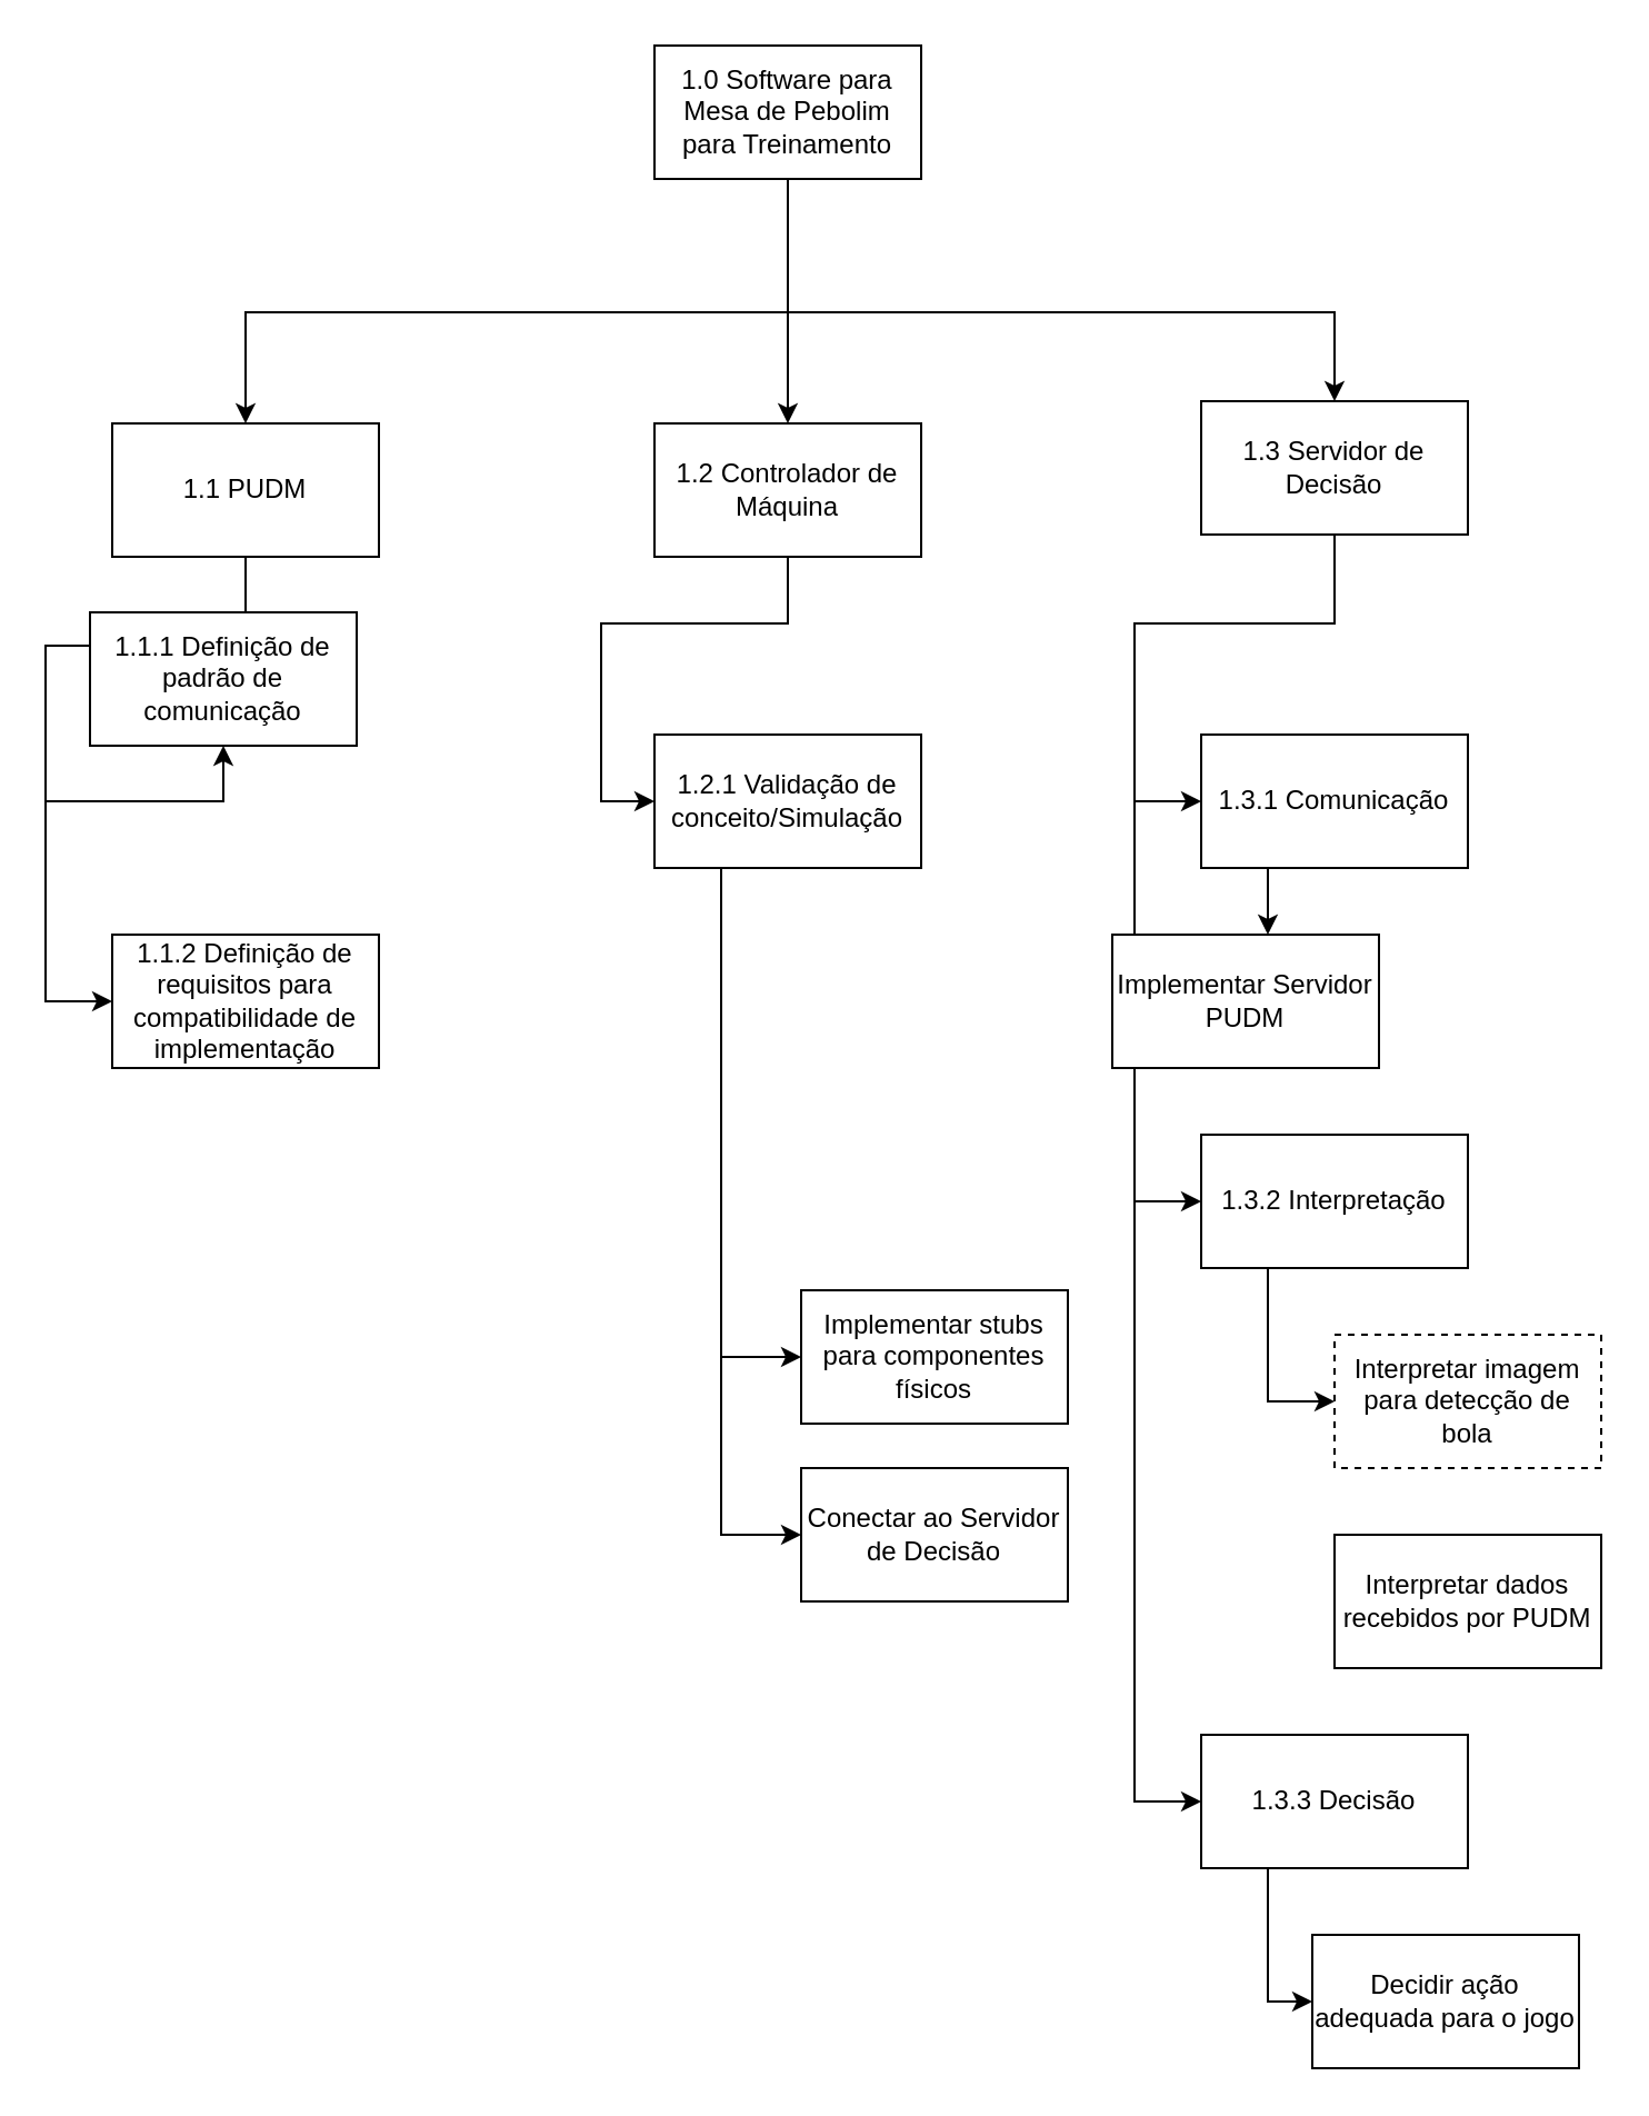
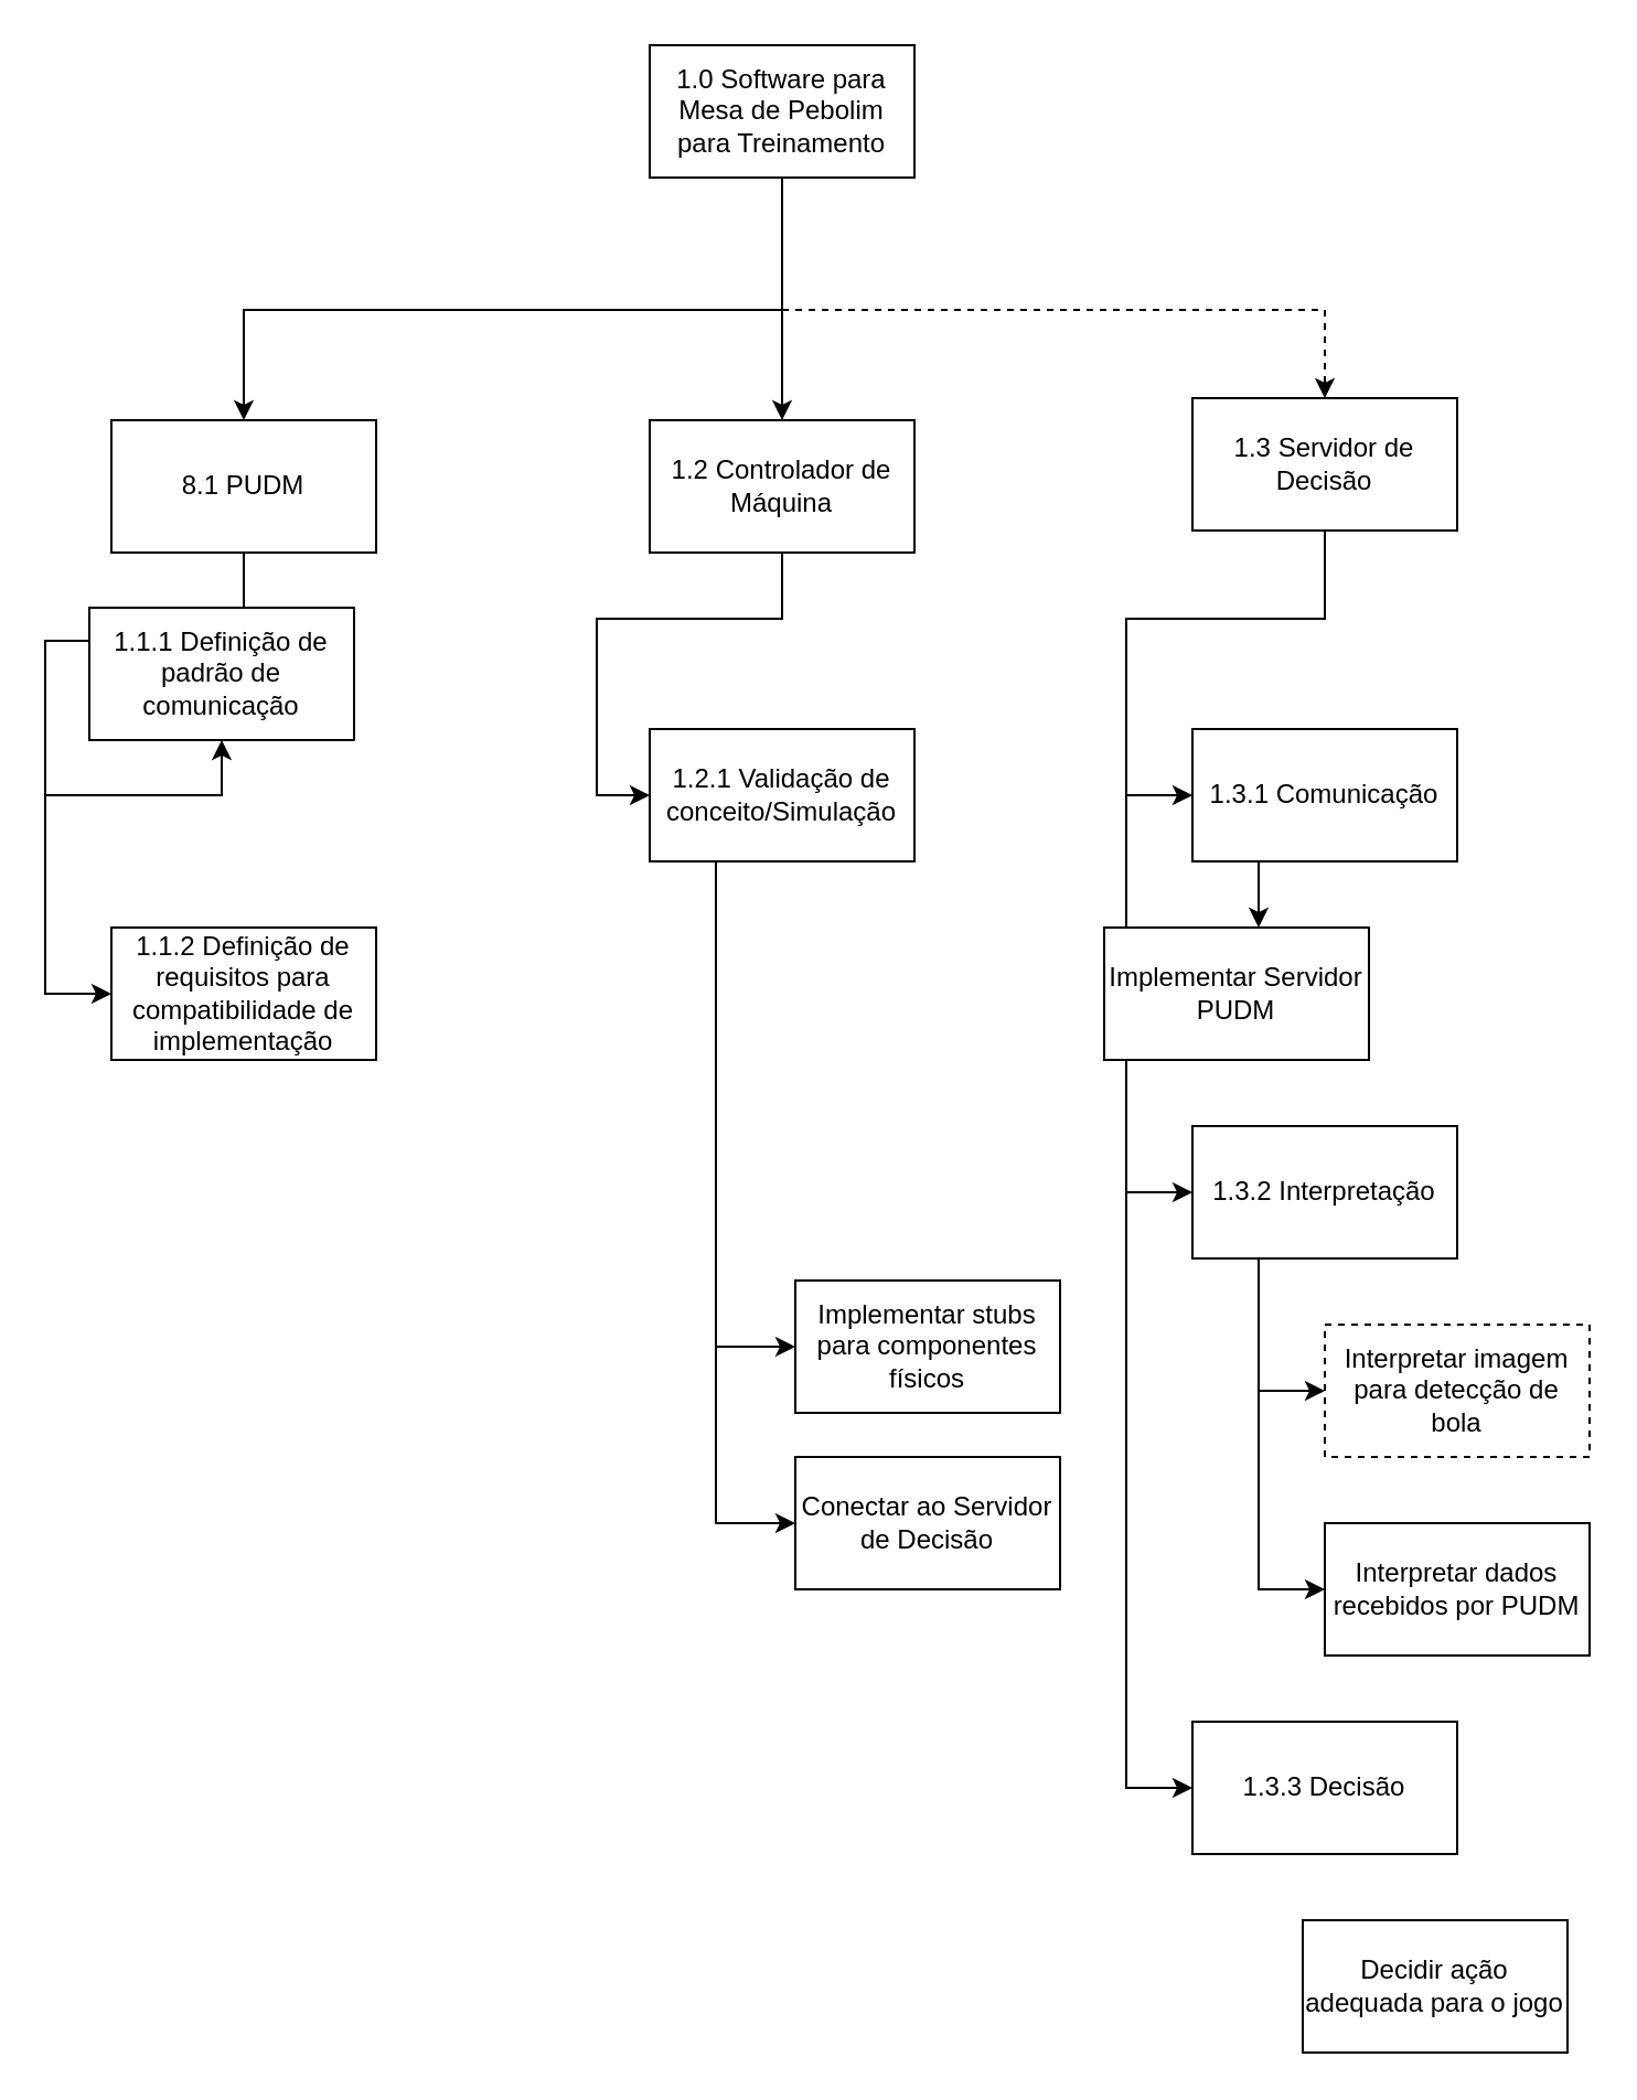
  <mxCell id="0" />
  <mxCell id="1" parent="0" />
  <mxCell id="2" value="" style="edgeStyle=orthogonalEdgeStyle;rounded=0;orthogonalLoop=1;jettySize=auto;html=1;" edge="1" parent="1" source="5" target="8"><mxGeometry relative="1" as="geometry"><Array as="points"><mxPoint x="354" y="140" /><mxPoint x="110" y="140" /></Array></mxGeometry></mxCell>
  <mxCell id="3" value="" style="edgeStyle=orthogonalEdgeStyle;rounded=0;orthogonalLoop=1;jettySize=auto;html=1;" edge="1" parent="1" source="5" target="10"><mxGeometry relative="1" as="geometry" /></mxCell>
- <mxCell id="4" value="" style="edgeStyle=orthogonalEdgeStyle;rounded=0;orthogonalLoop=1;jettySize=auto;html=1;" edge="1" parent="1" source="5" target="14"><mxGeometry relative="1" as="geometry"><Array as="points"><mxPoint x="354" y="140" /><mxPoint x="600" y="140" /></Array></mxGeometry></mxCell>
+ <mxCell id="4" value="" style="edgeStyle=orthogonalEdgeStyle;rounded=0;orthogonalLoop=1;jettySize=auto;html=1;dashed=1;" edge="1" parent="1" source="5" target="14"><mxGeometry relative="1" as="geometry"><Array as="points"><mxPoint x="354" y="140" /><mxPoint x="600" y="140" /></Array></mxGeometry></mxCell>
  <mxCell id="5" value="1.0 Software para Mesa de Pebolim para Treinamento" style="rounded=0;whiteSpace=wrap;html=1;" parent="1" vertex="1"><mxGeometry x="294" y="20" width="120" height="60" as="geometry" /></mxCell>
  <mxCell id="6" value="" style="edgeStyle=orthogonalEdgeStyle;rounded=0;orthogonalLoop=1;jettySize=auto;html=1;" edge="1" parent="1" source="8" target="15"><mxGeometry relative="1" as="geometry"><Array as="points"><mxPoint x="110" y="290" /><mxPoint x="20" y="290" /><mxPoint x="20" y="450" /></Array></mxGeometry></mxCell>
  <mxCell id="7" value="" style="edgeStyle=orthogonalEdgeStyle;rounded=0;orthogonalLoop=1;jettySize=auto;html=1;" edge="1" parent="1" source="8" target="16"><mxGeometry relative="1" as="geometry"><Array as="points"><mxPoint x="110" y="290" /><mxPoint x="20" y="290" /><mxPoint x="20" y="360" /></Array></mxGeometry></mxCell>
- <mxCell id="8" value="1.1 PUDM" style="whiteSpace=wrap;html=1;rounded=0;" vertex="1" parent="1"><mxGeometry x="50" y="190" width="120" height="60" as="geometry" /></mxCell>
+ <mxCell id="8" value="8.1 PUDM" style="whiteSpace=wrap;html=1;rounded=0;" vertex="1" parent="1"><mxGeometry x="50" y="190" width="120" height="60" as="geometry" /></mxCell>
  <mxCell id="9" value="" style="edgeStyle=orthogonalEdgeStyle;rounded=0;orthogonalLoop=1;jettySize=auto;html=1;exitX=0.5;exitY=1;exitDx=0;exitDy=0;" edge="1" parent="1" source="10" target="19"><mxGeometry relative="1" as="geometry"><Array as="points"><mxPoint x="354" y="280" /><mxPoint x="270" y="280" /><mxPoint x="270" y="360" /></Array></mxGeometry></mxCell>
  <mxCell id="10" value="1.2 Controlador de Máquina" style="whiteSpace=wrap;html=1;rounded=0;" vertex="1" parent="1"><mxGeometry x="294" y="190" width="120" height="60" as="geometry" /></mxCell>
  <mxCell id="11" value="" style="edgeStyle=orthogonalEdgeStyle;rounded=0;orthogonalLoop=1;jettySize=auto;html=1;exitX=0.5;exitY=1;exitDx=0;exitDy=0;" edge="1" parent="1" source="14" target="23"><mxGeometry relative="1" as="geometry"><Array as="points"><mxPoint x="600" y="280" /><mxPoint x="510" y="280" /><mxPoint x="510" y="360" /></Array></mxGeometry></mxCell>
  <mxCell id="12" style="edgeStyle=orthogonalEdgeStyle;rounded=0;orthogonalLoop=1;jettySize=auto;html=1;exitX=0.5;exitY=1;exitDx=0;exitDy=0;entryX=0;entryY=0.5;entryDx=0;entryDy=0;" edge="1" parent="1" source="14" target="27"><mxGeometry relative="1" as="geometry"><Array as="points"><mxPoint x="600" y="280" /><mxPoint x="510" y="280" /><mxPoint x="510" y="540" /></Array></mxGeometry></mxCell>
  <mxCell id="13" style="edgeStyle=orthogonalEdgeStyle;rounded=0;orthogonalLoop=1;jettySize=auto;html=1;exitX=0.5;exitY=1;exitDx=0;exitDy=0;entryX=0;entryY=0.5;entryDx=0;entryDy=0;" edge="1" parent="1" source="14" target="31"><mxGeometry relative="1" as="geometry"><Array as="points"><mxPoint x="600" y="280" /><mxPoint x="510" y="280" /><mxPoint x="510" y="810" /></Array></mxGeometry></mxCell>
  <mxCell id="14" value="1.3 Servidor de Decisão" style="whiteSpace=wrap;html=1;rounded=0;" vertex="1" parent="1"><mxGeometry x="540" y="180" width="120" height="60" as="geometry" /></mxCell>
  <mxCell id="15" value="1.1.2 Definição de requisitos para compatibilidade de implementação" style="whiteSpace=wrap;html=1;rounded=0;" vertex="1" parent="1"><mxGeometry x="50" y="420" width="120" height="60" as="geometry" /></mxCell>
  <mxCell id="16" value="&lt;span&gt;1.1.1 Definição de padrão de comunicação&lt;/span&gt;" style="whiteSpace=wrap;html=1;rounded=0;" vertex="1" parent="1"><mxGeometry x="40" y="275" width="120" height="60" as="geometry" /></mxCell>
  <mxCell id="17" style="edgeStyle=orthogonalEdgeStyle;rounded=0;orthogonalLoop=1;jettySize=auto;html=1;exitX=0.25;exitY=1;exitDx=0;exitDy=0;entryX=0;entryY=0.5;entryDx=0;entryDy=0;" edge="1" parent="1" source="19" target="20"><mxGeometry relative="1" as="geometry" /></mxCell>
  <mxCell id="18" style="edgeStyle=orthogonalEdgeStyle;rounded=0;orthogonalLoop=1;jettySize=auto;html=1;exitX=0.25;exitY=1;exitDx=0;exitDy=0;entryX=0;entryY=0.5;entryDx=0;entryDy=0;" edge="1" parent="1" source="19" target="21"><mxGeometry relative="1" as="geometry" /></mxCell>
  <mxCell id="19" value="1.2.1 Validação de conceito/Simulação" style="whiteSpace=wrap;html=1;rounded=0;" vertex="1" parent="1"><mxGeometry x="294" y="330" width="120" height="60" as="geometry" /></mxCell>
  <mxCell id="20" value="Implementar stubs para componentes físicos" style="whiteSpace=wrap;html=1;rounded=0;" vertex="1" parent="1"><mxGeometry x="360" y="580" width="120" height="60" as="geometry" /></mxCell>
  <mxCell id="21" value="Conectar ao Servidor de Decisão" style="whiteSpace=wrap;html=1;rounded=0;" vertex="1" parent="1"><mxGeometry x="360" y="660" width="120" height="60" as="geometry" /></mxCell>
  <mxCell id="22" value="" style="edgeStyle=orthogonalEdgeStyle;rounded=0;orthogonalLoop=1;jettySize=auto;html=1;exitX=0.25;exitY=1;exitDx=0;exitDy=0;" edge="1" parent="1" source="23" target="24"><mxGeometry relative="1" as="geometry"><Array as="points"><mxPoint x="570" y="450" /></Array></mxGeometry></mxCell>
  <mxCell id="23" value="1.3.1 Comunicação" style="whiteSpace=wrap;html=1;rounded=0;" vertex="1" parent="1"><mxGeometry x="540" y="330" width="120" height="60" as="geometry" /></mxCell>
  <mxCell id="24" value="Implementar Servidor PUDM" style="whiteSpace=wrap;html=1;rounded=0;" vertex="1" parent="1"><mxGeometry x="500" y="420" width="120" height="60" as="geometry" /></mxCell>
  <mxCell id="25" style="edgeStyle=orthogonalEdgeStyle;rounded=0;orthogonalLoop=1;jettySize=auto;html=1;exitX=0.25;exitY=1;exitDx=0;exitDy=0;entryX=0;entryY=0.5;entryDx=0;entryDy=0;" edge="1" parent="1" source="27" target="28"><mxGeometry relative="1" as="geometry" /></mxCell>
+ <mxCell id="26" style="edgeStyle=orthogonalEdgeStyle;rounded=0;orthogonalLoop=1;jettySize=auto;html=1;exitX=0.25;exitY=1;exitDx=0;exitDy=0;entryX=0;entryY=0.5;entryDx=0;entryDy=0;" edge="1" parent="1" source="27" target="29"><mxGeometry relative="1" as="geometry" /></mxCell>
  <mxCell id="27" value="1.3.2 Interpretação" style="whiteSpace=wrap;html=1;rounded=0;" vertex="1" parent="1"><mxGeometry x="540" y="510" width="120" height="60" as="geometry" /></mxCell>
  <mxCell id="28" value="Interpretar imagem para detecção de bola" style="whiteSpace=wrap;html=1;rounded=0;dashed=1;" vertex="1" parent="1"><mxGeometry x="600" y="600" width="120" height="60" as="geometry" /></mxCell>
  <mxCell id="29" value="Interpretar dados recebidos por PUDM" style="whiteSpace=wrap;html=1;rounded=0;" vertex="1" parent="1"><mxGeometry x="600" y="690" width="120" height="60" as="geometry" /></mxCell>
- <mxCell id="30" style="edgeStyle=orthogonalEdgeStyle;rounded=0;orthogonalLoop=1;jettySize=auto;html=1;exitX=0.25;exitY=1;exitDx=0;exitDy=0;entryX=0;entryY=0.5;entryDx=0;entryDy=0;" edge="1" parent="1" source="31" target="32"><mxGeometry relative="1" as="geometry" /></mxCell>
  <mxCell id="31" value="1.3.3 Decisão" style="whiteSpace=wrap;html=1;rounded=0;" vertex="1" parent="1"><mxGeometry x="540" y="780" width="120" height="60" as="geometry" /></mxCell>
  <mxCell id="32" value="Decidir ação adequada para o jogo" style="whiteSpace=wrap;html=1;rounded=0;" vertex="1" parent="1"><mxGeometry x="590" y="870" width="120" height="60" as="geometry" /></mxCell>
